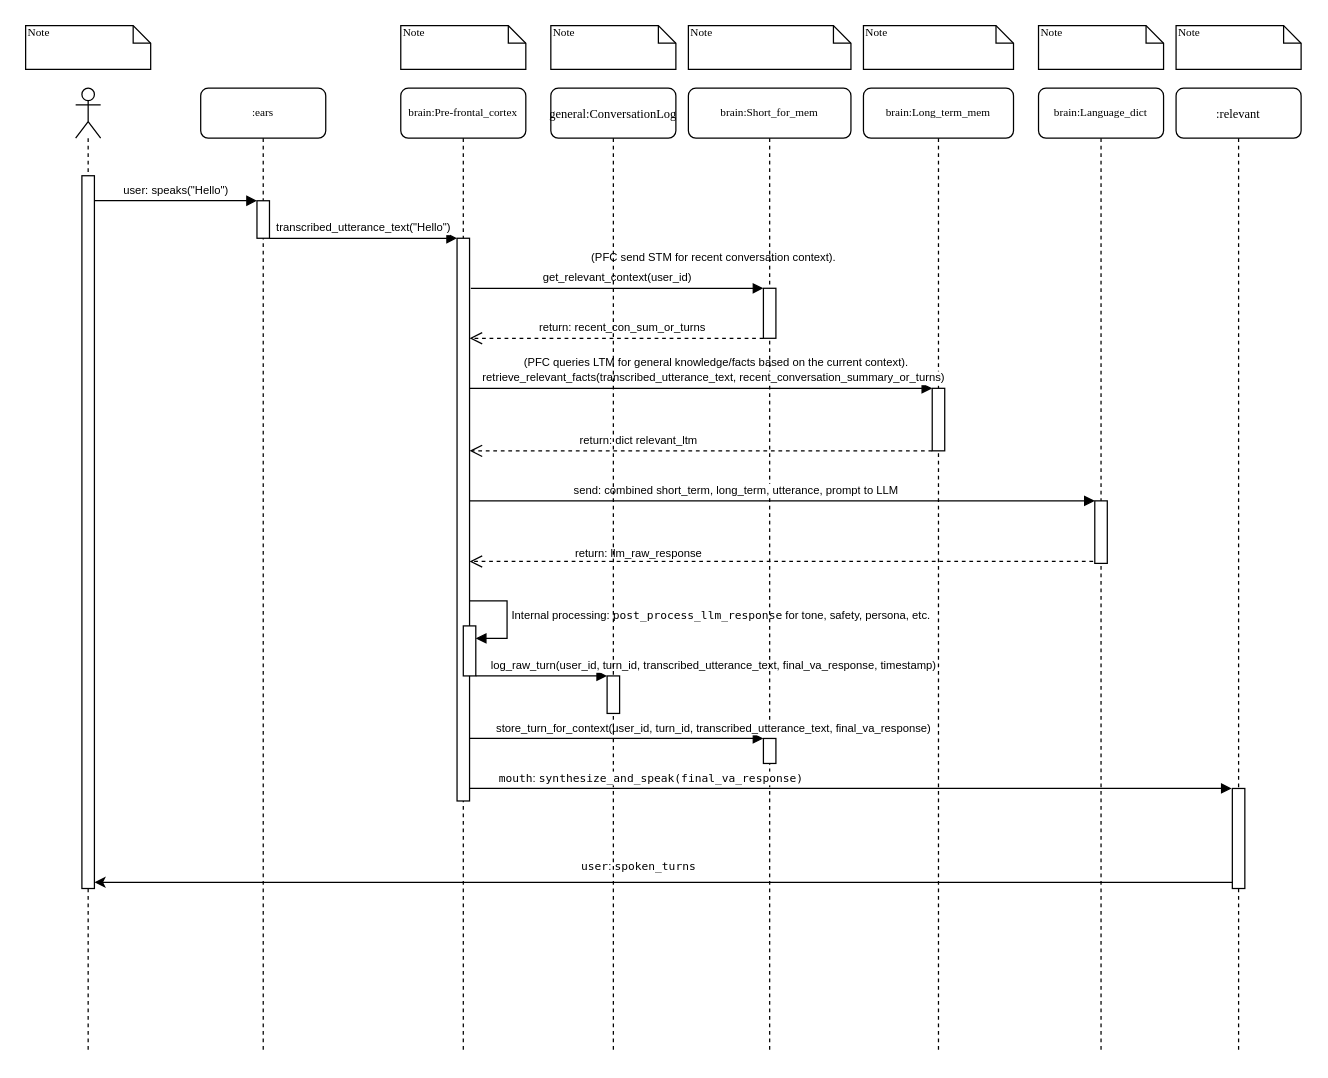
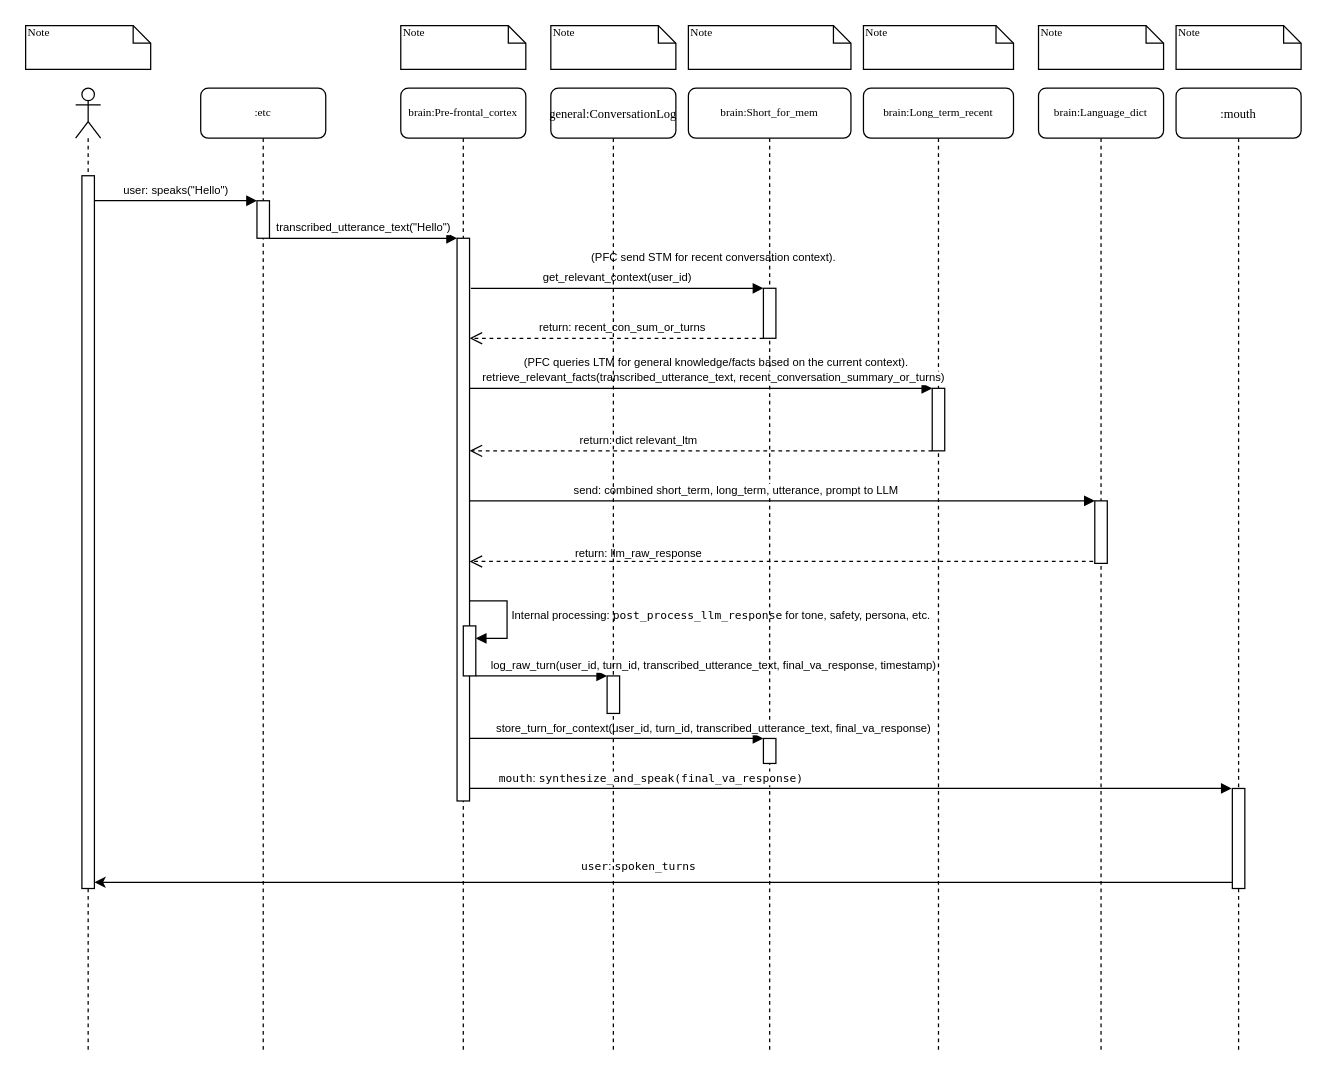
  <mxCell id="0" />
  <mxCell id="1" parent="0" />
- <mxCell id="2" value=":ears" style="shape=umlLifeline;perimeter=lifelinePerimeter;whiteSpace=wrap;html=1;container=1;collapsible=0;recursiveResize=0;outlineConnect=0;rounded=1;shadow=0;comic=0;labelBackgroundColor=none;strokeWidth=1;fontFamily=Verdana;fontSize=9;align=center;" parent="1" vertex="1"><mxGeometry x="160" y="70" width="100" height="770" as="geometry" /></mxCell>
+ <mxCell id="2" value=":etc" style="shape=umlLifeline;perimeter=lifelinePerimeter;whiteSpace=wrap;html=1;container=1;collapsible=0;recursiveResize=0;outlineConnect=0;rounded=1;shadow=0;comic=0;labelBackgroundColor=none;strokeWidth=1;fontFamily=Verdana;fontSize=9;align=center;" parent="1" vertex="1"><mxGeometry x="160" y="70" width="100" height="770" as="geometry" /></mxCell>
  <mxCell id="3" value="user: speaks(&quot;Hello&quot;)" style="html=1;verticalAlign=bottom;endArrow=block;curved=0;rounded=0;fontSize=9;" edge="1" parent="2" target="4"><mxGeometry width="80" relative="1" as="geometry"><mxPoint x="-85" y="90" as="sourcePoint" /><mxPoint x="40" y="90" as="targetPoint" /></mxGeometry></mxCell>
  <mxCell id="4" value="" style="html=1;points=[[0,0,0,0,5],[0,1,0,0,-5],[1,0,0,0,5],[1,1,0,0,-5]];perimeter=orthogonalPerimeter;outlineConnect=0;targetShapes=umlLifeline;portConstraint=eastwest;newEdgeStyle={&quot;curved&quot;:0,&quot;rounded&quot;:0};fontSize=9;" vertex="1" parent="2"><mxGeometry x="45" y="90" width="10" height="30" as="geometry" /></mxCell>
  <mxCell id="5" value="brain:Pre-frontal_cortex" style="shape=umlLifeline;perimeter=lifelinePerimeter;whiteSpace=wrap;html=1;container=1;collapsible=0;recursiveResize=0;outlineConnect=0;rounded=1;shadow=0;comic=0;labelBackgroundColor=none;strokeWidth=1;fontFamily=Verdana;fontSize=9;align=center;" parent="1" vertex="1"><mxGeometry x="320" y="70" width="100" height="770" as="geometry" /></mxCell>
  <mxCell id="6" value="" style="html=1;points=[[0,0,0,0,5],[0,1,0,0,-5],[1,0,0,0,5],[1,1,0,0,-5]];perimeter=orthogonalPerimeter;outlineConnect=0;targetShapes=umlLifeline;portConstraint=eastwest;newEdgeStyle={&quot;curved&quot;:0,&quot;rounded&quot;:0};fontSize=9;" vertex="1" parent="5"><mxGeometry x="45" y="120" width="10" height="450" as="geometry" /></mxCell>
  <mxCell id="7" value="get_relevant_context(user_id)" style="html=1;verticalAlign=bottom;endArrow=block;curved=0;rounded=0;fontSize=9;" edge="1" parent="5" target="12"><mxGeometry x="0.0" width="80" relative="1" as="geometry"><mxPoint x="56" y="160" as="sourcePoint" /><mxPoint x="185.5" y="160" as="targetPoint" /><mxPoint as="offset" /></mxGeometry></mxCell>
  <mxCell id="8" value="" style="html=1;points=[[0,0,0,0,5],[0,1,0,0,-5],[1,0,0,0,5],[1,1,0,0,-5]];perimeter=orthogonalPerimeter;outlineConnect=0;targetShapes=umlLifeline;portConstraint=eastwest;newEdgeStyle={&quot;curved&quot;:0,&quot;rounded&quot;:0};" vertex="1" parent="5"><mxGeometry x="50" y="430" width="10" height="40" as="geometry" /></mxCell>
  <mxCell id="9" value="Internal processing: &lt;code&gt;post_process_llm_response&lt;/code&gt; for tone, safety, persona, etc." style="html=1;align=left;spacingLeft=2;endArrow=block;rounded=0;edgeStyle=orthogonalEdgeStyle;curved=0;rounded=0;fontSize=9;" edge="1" target="8" parent="5"><mxGeometry x="-0.003" relative="1" as="geometry"><mxPoint x="55" y="410" as="sourcePoint" /><Array as="points"><mxPoint x="85" y="440" /></Array><mxPoint as="offset" /></mxGeometry></mxCell>
  <mxCell id="10" value="log_raw_turn(user_id, turn_id, transcribed_utterance_text, final_va_response, timestamp)" style="html=1;verticalAlign=bottom;endArrow=block;curved=0;rounded=0;fontSize=9;" edge="1" parent="5" target="38"><mxGeometry x="1" y="85" width="80" relative="1" as="geometry"><mxPoint x="60" y="470" as="sourcePoint" /><mxPoint x="140" y="470" as="targetPoint" /><mxPoint x="85" y="85" as="offset" /></mxGeometry></mxCell>
  <mxCell id="11" value="brain:Short_for_mem" style="shape=umlLifeline;perimeter=lifelinePerimeter;whiteSpace=wrap;html=1;container=1;collapsible=0;recursiveResize=0;outlineConnect=0;rounded=1;shadow=0;comic=0;labelBackgroundColor=none;strokeWidth=1;fontFamily=Verdana;fontSize=9;align=center;" parent="1" vertex="1"><mxGeometry x="550" y="70" width="130" height="770" as="geometry" /></mxCell>
  <mxCell id="12" value="" style="html=1;points=[[0,0,0,0,5],[0,1,0,0,-5],[1,0,0,0,5],[1,1,0,0,-5]];perimeter=orthogonalPerimeter;outlineConnect=0;targetShapes=umlLifeline;portConstraint=eastwest;newEdgeStyle={&quot;curved&quot;:0,&quot;rounded&quot;:0};fontSize=9;" vertex="1" parent="11"><mxGeometry x="60" y="160" width="10" height="40" as="geometry" /></mxCell>
  <mxCell id="13" value="&lt;font style=&quot;font-size: 9px;&quot;&gt;(PFC send STM for recent conversation context).&lt;/font&gt;" style="text;html=1;align=center;verticalAlign=middle;resizable=0;points=[];autosize=1;strokeColor=none;fillColor=none;" vertex="1" parent="11"><mxGeometry x="-90" y="120" width="220" height="30" as="geometry" /></mxCell>
  <mxCell id="14" value="" style="html=1;points=[[0,0,0,0,5],[0,1,0,0,-5],[1,0,0,0,5],[1,1,0,0,-5]];perimeter=orthogonalPerimeter;outlineConnect=0;targetShapes=umlLifeline;portConstraint=eastwest;newEdgeStyle={&quot;curved&quot;:0,&quot;rounded&quot;:0};" vertex="1" parent="11"><mxGeometry x="60" y="520" width="10" height="20" as="geometry" /></mxCell>
  <mxCell id="15" value="store_turn_for_context(user_id, turn_id, transcribed_utterance_text, final_va_response)" style="html=1;verticalAlign=bottom;endArrow=block;curved=0;rounded=0;fontSize=9;" edge="1" parent="11"><mxGeometry x="0.66" width="80" relative="1" as="geometry"><mxPoint x="-174.996" y="520" as="sourcePoint" /><mxPoint x="60" y="520" as="targetPoint" /><Array as="points"><mxPoint x="14.98" y="520" /></Array><mxPoint as="offset" /></mxGeometry></mxCell>
- <mxCell id="16" value="brain:Long_term_mem" style="shape=umlLifeline;perimeter=lifelinePerimeter;whiteSpace=wrap;html=1;container=1;collapsible=0;recursiveResize=0;outlineConnect=0;rounded=1;shadow=0;comic=0;labelBackgroundColor=none;strokeWidth=1;fontFamily=Verdana;fontSize=9;align=center;" parent="1" vertex="1"><mxGeometry x="690" y="70" width="120" height="770" as="geometry" /></mxCell>
+ <mxCell id="16" value="brain:Long_term_recent" style="shape=umlLifeline;perimeter=lifelinePerimeter;whiteSpace=wrap;html=1;container=1;collapsible=0;recursiveResize=0;outlineConnect=0;rounded=1;shadow=0;comic=0;labelBackgroundColor=none;strokeWidth=1;fontFamily=Verdana;fontSize=9;align=center;" parent="1" vertex="1"><mxGeometry x="690" y="70" width="120" height="770" as="geometry" /></mxCell>
  <mxCell id="17" value="" style="html=1;points=[[0,0,0,0,5],[0,1,0,0,-5],[1,0,0,0,5],[1,1,0,0,-5]];perimeter=orthogonalPerimeter;outlineConnect=0;targetShapes=umlLifeline;portConstraint=eastwest;newEdgeStyle={&quot;curved&quot;:0,&quot;rounded&quot;:0};fontSize=9;" vertex="1" parent="16"><mxGeometry x="55" y="240" width="10" height="50" as="geometry" /></mxCell>
  <mxCell id="18" value="(PFC queries LTM for general knowledge/facts based on the current context)." style="text;html=1;align=center;verticalAlign=middle;resizable=0;points=[];autosize=1;strokeColor=none;fillColor=none;fontSize=9;" vertex="1" parent="16"><mxGeometry x="-283" y="210" width="330" height="20" as="geometry" /></mxCell>
  <mxCell id="19" value="brain:Language_dict" style="shape=umlLifeline;perimeter=lifelinePerimeter;whiteSpace=wrap;html=1;container=1;collapsible=0;recursiveResize=0;outlineConnect=0;rounded=1;shadow=0;comic=0;labelBackgroundColor=none;strokeWidth=1;fontFamily=Verdana;fontSize=9;align=center;" parent="1" vertex="1"><mxGeometry x="830" y="70" width="100" height="770" as="geometry" /></mxCell>
  <mxCell id="20" value="" style="html=1;points=[[0,0,0,0,5],[0,1,0,0,-5],[1,0,0,0,5],[1,1,0,0,-5]];perimeter=orthogonalPerimeter;outlineConnect=0;targetShapes=umlLifeline;portConstraint=eastwest;newEdgeStyle={&quot;curved&quot;:0,&quot;rounded&quot;:0};fontSize=9;" vertex="1" parent="19"><mxGeometry x="45" y="330" width="10" height="50" as="geometry" /></mxCell>
- <mxCell id="21" value=":relevant" style="shape=umlLifeline;perimeter=lifelinePerimeter;whiteSpace=wrap;html=1;container=1;collapsible=0;recursiveResize=0;outlineConnect=0;rounded=1;shadow=0;comic=0;labelBackgroundColor=none;strokeWidth=1;fontFamily=Verdana;fontSize=10;align=center;" parent="1" vertex="1"><mxGeometry x="940" y="70" width="100" height="770" as="geometry" /></mxCell>
+ <mxCell id="21" value=":mouth" style="shape=umlLifeline;perimeter=lifelinePerimeter;whiteSpace=wrap;html=1;container=1;collapsible=0;recursiveResize=0;outlineConnect=0;rounded=1;shadow=0;comic=0;labelBackgroundColor=none;strokeWidth=1;fontFamily=Verdana;fontSize=10;align=center;" parent="1" vertex="1"><mxGeometry x="940" y="70" width="100" height="770" as="geometry" /></mxCell>
  <mxCell id="22" value="" style="html=1;points=[[0,0,0,0,5],[0,1,0,0,-5],[1,0,0,0,5],[1,1,0,0,-5]];perimeter=orthogonalPerimeter;outlineConnect=0;targetShapes=umlLifeline;portConstraint=eastwest;newEdgeStyle={&quot;curved&quot;:0,&quot;rounded&quot;:0};" vertex="1" parent="21"><mxGeometry x="45" y="560" width="10" height="80" as="geometry" /></mxCell>
  <mxCell id="23" value="Note" style="shape=note;whiteSpace=wrap;html=1;size=14;verticalAlign=top;align=left;spacingTop=-6;rounded=0;shadow=0;comic=0;labelBackgroundColor=none;strokeWidth=1;fontFamily=Verdana;fontSize=9;" parent="1" vertex="1"><mxGeometry x="20" y="20" width="100" height="35" as="geometry" /></mxCell>
  <mxCell id="24" value="Note" style="shape=note;whiteSpace=wrap;html=1;size=14;verticalAlign=top;align=left;spacingTop=-6;rounded=0;shadow=0;comic=0;labelBackgroundColor=none;strokeWidth=1;fontFamily=Verdana;fontSize=9;" parent="1" vertex="1"><mxGeometry x="320" y="20" width="100" height="35" as="geometry" /></mxCell>
  <mxCell id="25" value="Note" style="shape=note;whiteSpace=wrap;html=1;size=14;verticalAlign=top;align=left;spacingTop=-6;rounded=0;shadow=0;comic=0;labelBackgroundColor=none;strokeWidth=1;fontFamily=Verdana;fontSize=9;" parent="1" vertex="1"><mxGeometry x="550" y="20" width="130" height="35" as="geometry" /></mxCell>
  <mxCell id="26" value="Note" style="shape=note;whiteSpace=wrap;html=1;size=14;verticalAlign=top;align=left;spacingTop=-6;rounded=0;shadow=0;comic=0;labelBackgroundColor=none;strokeWidth=1;fontFamily=Verdana;fontSize=9;" parent="1" vertex="1"><mxGeometry x="690" y="20" width="120" height="35" as="geometry" /></mxCell>
  <mxCell id="27" value="Note" style="shape=note;whiteSpace=wrap;html=1;size=14;verticalAlign=top;align=left;spacingTop=-6;rounded=0;shadow=0;comic=0;labelBackgroundColor=none;strokeWidth=1;fontFamily=Verdana;fontSize=9;" parent="1" vertex="1"><mxGeometry x="830" y="20" width="100" height="35" as="geometry" /></mxCell>
  <mxCell id="28" value="Note" style="shape=note;whiteSpace=wrap;html=1;size=14;verticalAlign=top;align=left;spacingTop=-6;rounded=0;shadow=0;comic=0;labelBackgroundColor=none;strokeWidth=1;fontFamily=Verdana;fontSize=9;" parent="1" vertex="1"><mxGeometry x="940" y="20" width="100" height="35" as="geometry" /></mxCell>
  <mxCell id="29" value="" style="shape=umlLifeline;perimeter=lifelinePerimeter;whiteSpace=wrap;html=1;container=1;dropTarget=0;collapsible=0;recursiveResize=0;outlineConnect=0;portConstraint=eastwest;newEdgeStyle={&quot;curved&quot;:0,&quot;rounded&quot;:0};participant=umlActor;fontSize=9;" vertex="1" parent="1"><mxGeometry x="60" y="70" width="20" height="770" as="geometry" /></mxCell>
  <mxCell id="30" value="" style="html=1;points=[[0,0,0,0,5],[0,1,0,0,-5],[1,0,0,0,5],[1,1,0,0,-5]];perimeter=orthogonalPerimeter;outlineConnect=0;targetShapes=umlLifeline;portConstraint=eastwest;newEdgeStyle={&quot;curved&quot;:0,&quot;rounded&quot;:0};fontSize=9;" vertex="1" parent="29"><mxGeometry x="5" y="70" width="10" height="570" as="geometry" /></mxCell>
  <mxCell id="31" value="transcribed_utterance_text(&quot;Hello&quot;)" style="html=1;verticalAlign=bottom;endArrow=block;curved=0;rounded=0;fontSize=9;" edge="1" parent="1" source="4" target="6"><mxGeometry width="80" relative="1" as="geometry"><mxPoint x="220" y="180" as="sourcePoint" /><mxPoint x="360" y="210" as="targetPoint" /><Array as="points"><mxPoint x="330" y="190" /></Array></mxGeometry></mxCell>
  <mxCell id="32" value="return: recent_con_sum_or_turns" style="html=1;verticalAlign=bottom;endArrow=open;dashed=1;endSize=8;curved=0;rounded=0;fontSize=9;" edge="1" parent="1" source="12"><mxGeometry x="-0.035" relative="1" as="geometry"><mxPoint x="505" y="270" as="sourcePoint" /><mxPoint x="375" y="270" as="targetPoint" /><Array as="points"><mxPoint x="480" y="270" /></Array><mxPoint as="offset" /></mxGeometry></mxCell>
  <mxCell id="33" value="send: combined short_term, long_term, utterance, prompt&lt;span style=&quot;background-color: light-dark(#ffffff, var(--ge-dark-color, #121212)); color: light-dark(rgb(0, 0, 0), rgb(255, 255, 255));&quot;&gt;&amp;nbsp;to LLM&lt;/span&gt;" style="html=1;verticalAlign=bottom;endArrow=block;curved=0;rounded=0;fontSize=9;" edge="1" parent="1" target="20"><mxGeometry x="-0.148" width="80" relative="1" as="geometry"><mxPoint x="375" y="400" as="sourcePoint" /><mxPoint x="870" y="400" as="targetPoint" /><mxPoint as="offset" /></mxGeometry></mxCell>
  <mxCell id="34" value="return: llm_raw_response" style="html=1;verticalAlign=bottom;endArrow=open;dashed=1;endSize=8;curved=0;rounded=0;fontSize=9;exitX=-0.133;exitY=0.969;exitDx=0;exitDy=0;exitPerimeter=0;" edge="1" parent="1" source="20" target="6"><mxGeometry x="0.459" y="2" relative="1" as="geometry"><mxPoint x="785" y="450" as="sourcePoint" /><mxPoint x="380" y="450" as="targetPoint" /><mxPoint as="offset" /></mxGeometry></mxCell>
  <mxCell id="35" value="retrieve_relevant_facts(transcribed_utterance_text, recent_conversation_summary_or_turns)" style="html=1;verticalAlign=bottom;endArrow=block;curved=0;rounded=0;fontSize=9;" edge="1" parent="1" source="6" target="17"><mxGeometry x="0.054" width="80" relative="1" as="geometry"><mxPoint x="400" y="310" as="sourcePoint" /><mxPoint x="740" y="310" as="targetPoint" /><Array as="points"><mxPoint x="660" y="310" /><mxPoint x="670" y="310" /></Array><mxPoint as="offset" /></mxGeometry></mxCell>
  <mxCell id="36" value="return: dict relevant_ltm" style="html=1;verticalAlign=bottom;endArrow=open;dashed=1;endSize=8;curved=0;rounded=0;fontSize=9;" edge="1" parent="1" source="17" target="6"><mxGeometry x="0.27" relative="1" as="geometry"><mxPoint x="735" y="330" as="sourcePoint" /><mxPoint x="380" y="360" as="targetPoint" /><Array as="points"><mxPoint x="700" y="360" /></Array><mxPoint as="offset" /></mxGeometry></mxCell>
  <mxCell id="37" value="general:ConversationLog" style="shape=umlLifeline;perimeter=lifelinePerimeter;whiteSpace=wrap;html=1;container=1;collapsible=0;recursiveResize=0;outlineConnect=0;rounded=1;shadow=0;comic=0;labelBackgroundColor=none;strokeWidth=1;fontFamily=Verdana;fontSize=10;align=center;" vertex="1" parent="1"><mxGeometry x="440" y="70" width="100" height="770" as="geometry" /></mxCell>
  <mxCell id="38" value="" style="html=1;points=[[0,0,0,0,5],[0,1,0,0,-5],[1,0,0,0,5],[1,1,0,0,-5]];perimeter=orthogonalPerimeter;outlineConnect=0;targetShapes=umlLifeline;portConstraint=eastwest;newEdgeStyle={&quot;curved&quot;:0,&quot;rounded&quot;:0};" vertex="1" parent="37"><mxGeometry x="45" y="470" width="10" height="30" as="geometry" /></mxCell>
  <mxCell id="39" value="&lt;font&gt;&lt;code&gt;mouth&lt;/code&gt;: &lt;code&gt;synthesize_and_speak(final_va_response)&lt;/code&gt;&lt;/font&gt;" style="html=1;verticalAlign=bottom;endArrow=block;curved=0;rounded=0;fontSize=9;" edge="1" parent="1"><mxGeometry x="-0.524" width="80" relative="1" as="geometry"><mxPoint x="375" y="630" as="sourcePoint" /><mxPoint x="984.5" y="630" as="targetPoint" /><Array as="points"><mxPoint x="930" y="630" /></Array><mxPoint as="offset" /></mxGeometry></mxCell>
  <mxCell id="40" style="edgeStyle=orthogonalEdgeStyle;rounded=0;orthogonalLoop=1;jettySize=auto;html=1;curved=0;exitX=0;exitY=1;exitDx=0;exitDy=-5;exitPerimeter=0;entryX=1;entryY=1;entryDx=0;entryDy=-5;entryPerimeter=0;" edge="1" parent="1" source="22" target="30"><mxGeometry relative="1" as="geometry"><mxPoint x="200" y="850" as="targetPoint" /></mxGeometry></mxCell>
  <mxCell id="41" value="&lt;code&gt;user&lt;/code&gt;: &lt;code&gt;spoken_turns&lt;/code&gt;" style="text;html=1;align=center;verticalAlign=middle;resizable=0;points=[];autosize=1;strokeColor=none;fillColor=none;fontSize=9;" vertex="1" parent="1"><mxGeometry x="445" y="683" width="130" height="20" as="geometry" /></mxCell>
  <mxCell id="42" value="Note" style="shape=note;whiteSpace=wrap;html=1;size=14;verticalAlign=top;align=left;spacingTop=-6;rounded=0;shadow=0;comic=0;labelBackgroundColor=none;strokeWidth=1;fontFamily=Verdana;fontSize=9;" vertex="1" parent="1"><mxGeometry x="440" y="20" width="100" height="35" as="geometry" /></mxCell>
